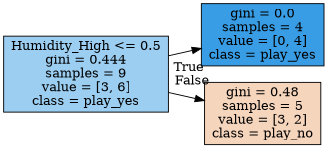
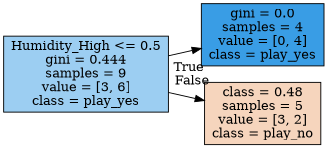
  digraph {
    rankdir=LR
    node [color=black shape=box style=filled]
    edge [labeldistance=2.5]
    n1 [fillcolor="#9ccef2" label="Humidity_High <= 0.5\ngini = 0.444\nsamples = 9\nvalue = [3, 6]\nclass = play_yes"]
    n2 [fillcolor="#399de5" label="gini = 0.0\nsamples = 4\nvalue = [0, 4]\nclass = play_yes"]
-   n3 [fillcolor="#f6d5bd" label="gini = 0.48\nsamples = 5\nvalue = [3, 2]\nclass = play_no"]
+   n3 [fillcolor="#f6d5bd" label="class = 0.48\nsamples = 5\nvalue = [3, 2]\nclass = play_no"]
    n1 -> n2 [headlabel=True labelangle=45]
    n1 -> n3 [headlabel=False labelangle=-45]
  }
